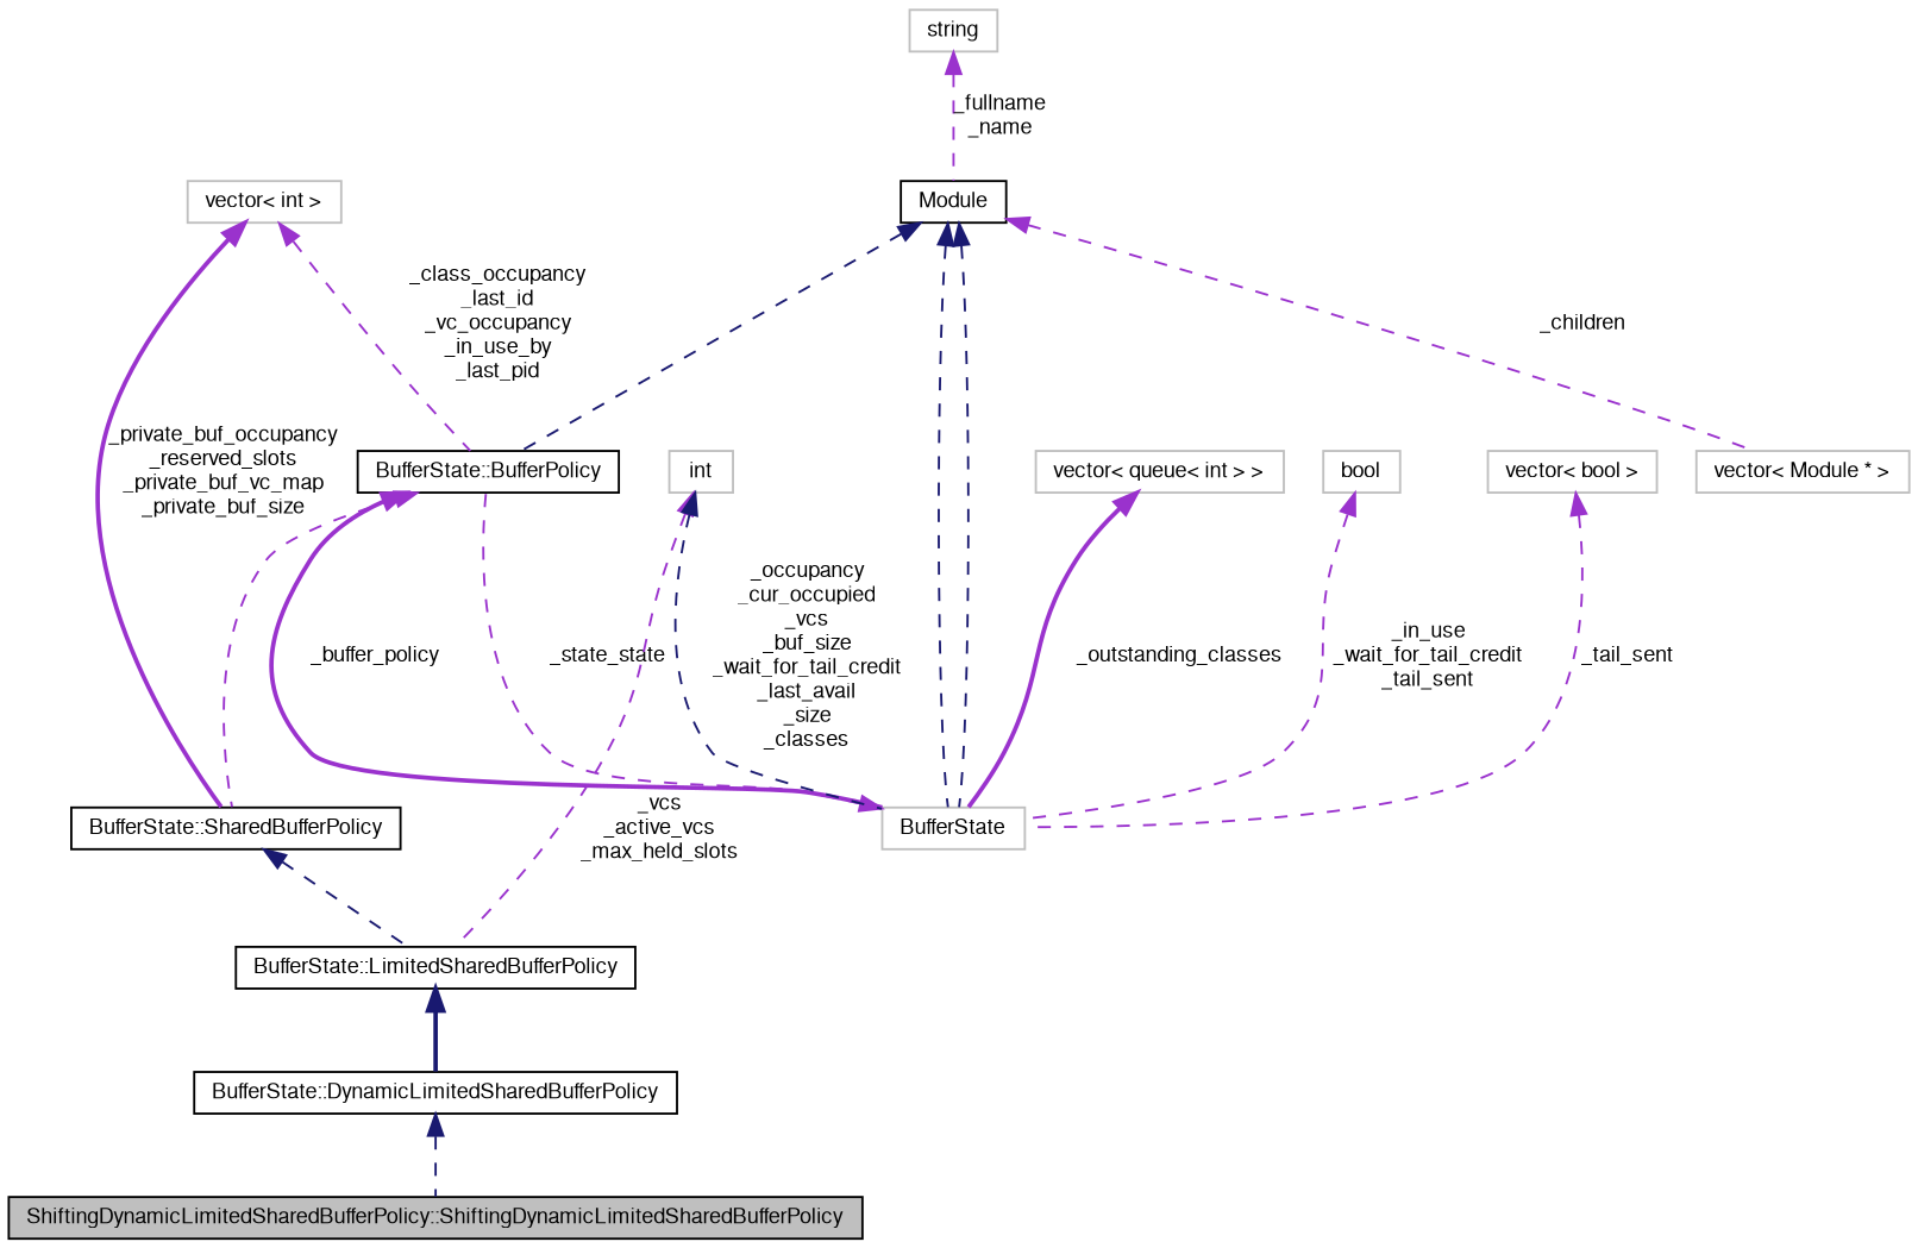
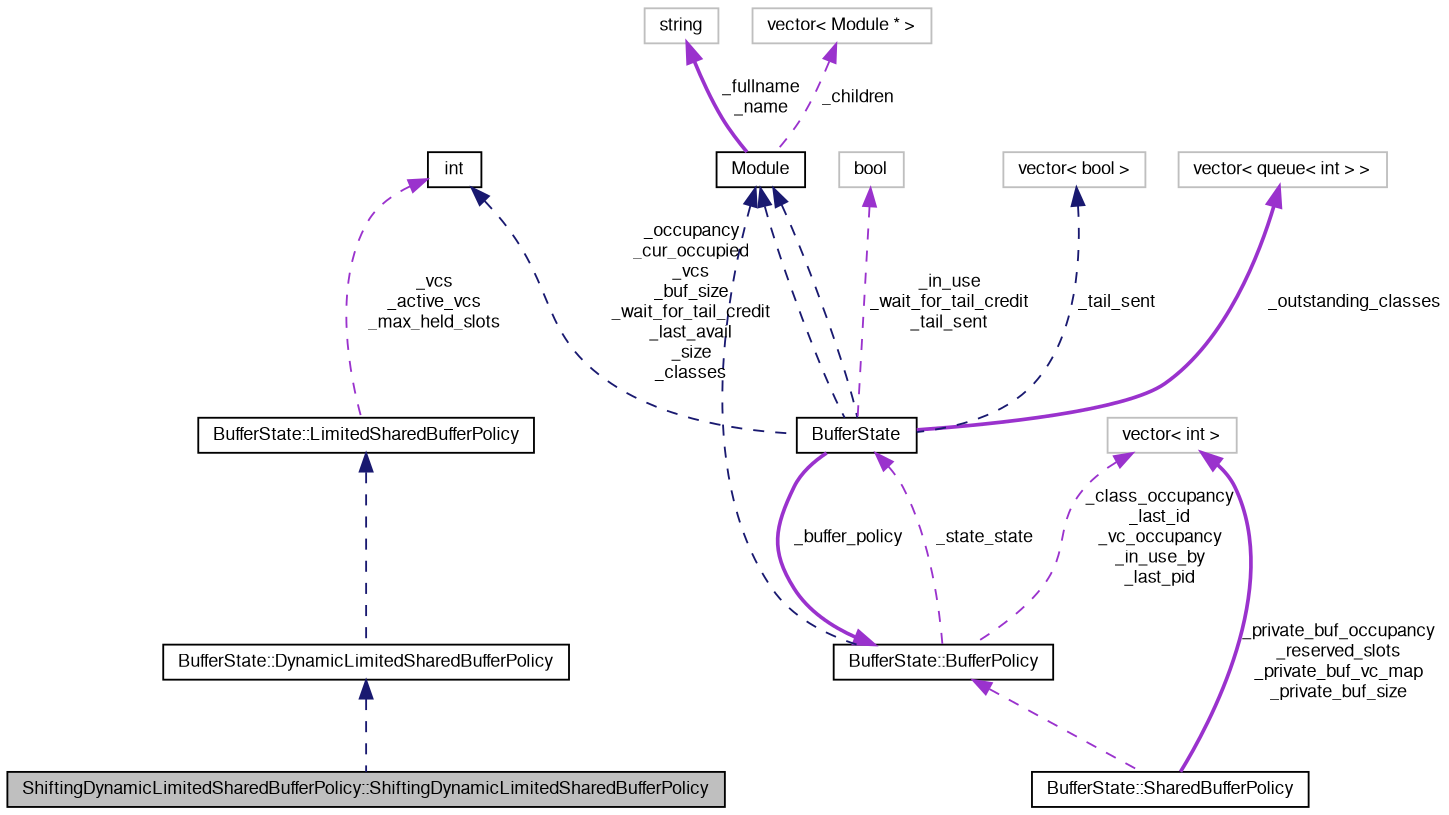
  digraph {
    node [color=black fontname=FreeSans fontsize=10 shape=record]
    edge [color=darkorchid3 dir=back fontname=FreeSans fontsize=10 labelfontname=FreeSans labelfontsize=10 style=dashed]
    n1 [fillcolor=grey75 fontcolor=black height=0.2 label="ShiftingDynamicLimitedSharedBufferPolicy::ShiftingDynamicLimitedSharedBufferPolicy" style=filled width=0.4]
    n2 [height=0.2 label="BufferState::DynamicLimitedSharedBufferPolicy" width=0.4]
    n3 [height=0.2 label="BufferState::LimitedSharedBufferPolicy" width=0.4]
    n4 [height=0.2 label="BufferState::SharedBufferPolicy" width=0.4]
    n5 [height=0.2 label="BufferState::BufferPolicy" width=0.4]
-   n6 [color=grey75 height=0.2 label=BufferState width=0.4]
+   n6 [height=0.2 label=BufferState width=0.4]
    n7 [height=0.2 label=Module width=0.4]
    n8 [color=grey75 height=0.2 label=string width=0.4]
    n9 [color=grey75 height=0.2 label="vector\< Module * \>" width=0.4]
    n10 [color=grey75 height=0.2 label="vector\< queue\< int \> \>" width=0.4]
-   n11 [color=grey75 height=0.2 label=int width=0.4]
+   n11 [height=0.2 label=int width=0.4]
    n12 [color=grey75 height=0.2 label=bool width=0.4]
    n13 [color=grey75 height=0.2 label="vector\< int \>" width=0.4]
    n14 [color=grey75 height=0.2 label="vector\< bool \>" width=0.4]
    n2 -> n1 [color=midnightblue]
-   n3 -> n2 [color=midnightblue style=bold]
-   n4 -> n3 [color=midnightblue]
+   n3 -> n2 [color=midnightblue]
    n5 -> n4
    n5 -> n6 [label=_buffer_policy style=bold]
    n6 -> n5 [label=_state_state]
    n7 -> n5 [color=midnightblue]
    n7 -> n6 [color=midnightblue]
    n7 -> n6 [color=midnightblue]
-   n8 -> n7 [label="_fullname\n_name"]
-   n7 -> n9 [label=_children]
+   n8 -> n7 [label="_fullname\n_name" style=bold]
+   n9 -> n7 [label=_children]
    n10 -> n6 [label=_outstanding_classes style=bold]
    n11 -> n3 [label="_vcs\n_active_vcs\n_max_held_slots"]
    n11 -> n6 [color=midnightblue label="_occupancy\n_cur_occupied\n_vcs\n_buf_size\n_wait_for_tail_credit\n_last_avail\n_size\n_classes"]
    n12 -> n6 [label="_in_use\n_wait_for_tail_credit\n_tail_sent"]
    n13 -> n4 [label="_private_buf_occupancy\n_reserved_slots\n_private_buf_vc_map\n_private_buf_size" style=bold]
    n13 -> n5 [label="_class_occupancy\n_last_id\n_vc_occupancy\n_in_use_by\n_last_pid"]
-   n14 -> n6 [label=_tail_sent]
+   n14 -> n6 [color=midnightblue label=_tail_sent]
  }
